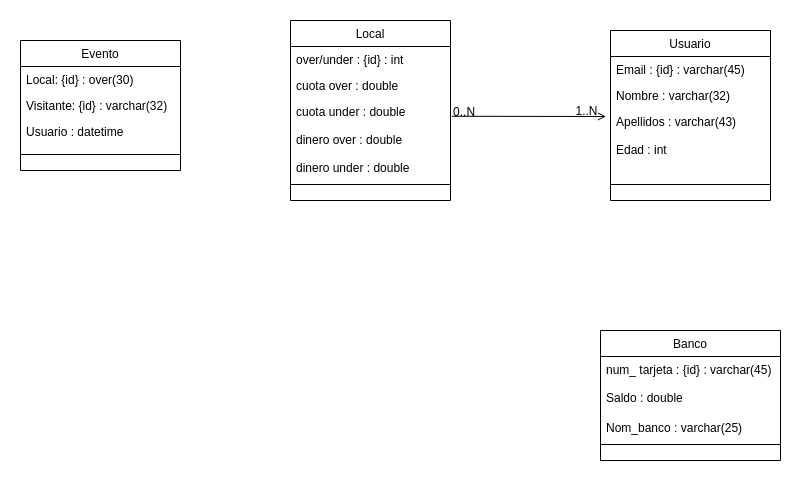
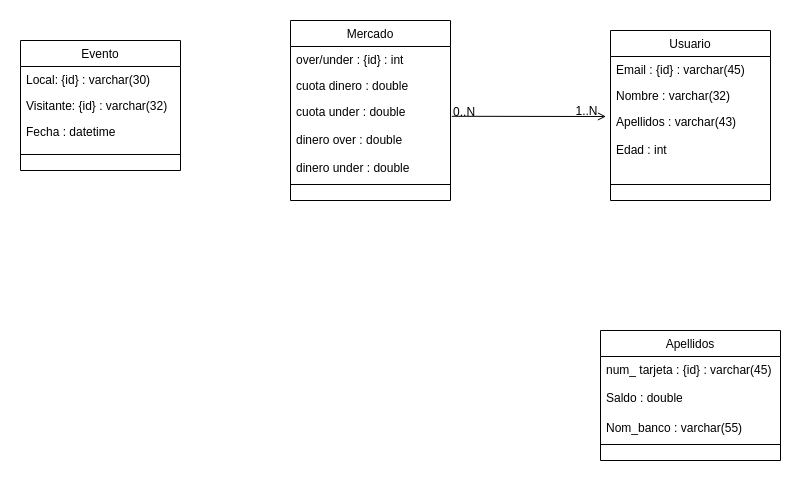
  <mxCell id="0" />
  <mxCell id="1" parent="0" />
  <mxCell id="2" value="Evento" style="swimlane;fontStyle=0;align=center;verticalAlign=top;childLayout=stackLayout;horizontal=1;startSize=26;horizontalStack=0;resizeParent=1;resizeLast=0;collapsible=1;marginBottom=0;rounded=0;shadow=0;strokeWidth=1;" parent="1" vertex="1"><mxGeometry x="20" y="40" width="160" height="130" as="geometry"><mxRectangle x="230" y="140" width="160" height="26" as="alternateBounds" /></mxGeometry></mxCell>
- <mxCell id="3" value="Local: {id} : over(30)" style="text;align=left;verticalAlign=top;spacingLeft=4;spacingRight=4;overflow=hidden;rotatable=0;points=[[0,0.5],[1,0.5]];portConstraint=eastwest;" parent="2" vertex="1"><mxGeometry y="26" width="160" height="26" as="geometry" /></mxCell>
+ <mxCell id="3" value="Local: {id} : varchar(30)" style="text;align=left;verticalAlign=top;spacingLeft=4;spacingRight=4;overflow=hidden;rotatable=0;points=[[0,0.5],[1,0.5]];portConstraint=eastwest;" parent="2" vertex="1"><mxGeometry y="26" width="160" height="26" as="geometry" /></mxCell>
  <mxCell id="4" value="Visitante: {id} : varchar(32)" style="text;align=left;verticalAlign=top;spacingLeft=4;spacingRight=4;overflow=hidden;rotatable=0;points=[[0,0.5],[1,0.5]];portConstraint=eastwest;rounded=0;shadow=0;html=0;" parent="2" vertex="1"><mxGeometry y="52" width="160" height="26" as="geometry" /></mxCell>
- <mxCell id="5" value="Usuario : datetime" style="text;align=left;verticalAlign=top;spacingLeft=4;spacingRight=4;overflow=hidden;rotatable=0;points=[[0,0.5],[1,0.5]];portConstraint=eastwest;rounded=0;shadow=0;html=0;" parent="2" vertex="1"><mxGeometry y="78" width="160" height="32" as="geometry" /></mxCell>
+ <mxCell id="5" value="Fecha : datetime" style="text;align=left;verticalAlign=top;spacingLeft=4;spacingRight=4;overflow=hidden;rotatable=0;points=[[0,0.5],[1,0.5]];portConstraint=eastwest;rounded=0;shadow=0;html=0;" parent="2" vertex="1"><mxGeometry y="78" width="160" height="32" as="geometry" /></mxCell>
  <mxCell id="6" value="" style="line;html=1;strokeWidth=1;align=left;verticalAlign=middle;spacingTop=-1;spacingLeft=3;spacingRight=3;rotatable=0;labelPosition=right;points=[];portConstraint=eastwest;" parent="2" vertex="1"><mxGeometry y="110" width="160" height="8" as="geometry" /></mxCell>
  <mxCell id="7" value="Usuario" style="swimlane;fontStyle=0;align=center;verticalAlign=top;childLayout=stackLayout;horizontal=1;startSize=26;horizontalStack=0;resizeParent=1;resizeLast=0;collapsible=1;marginBottom=0;rounded=0;shadow=0;strokeWidth=1;" parent="1" vertex="1"><mxGeometry x="610" y="30" width="160" height="170" as="geometry"><mxRectangle x="230" y="140" width="160" height="26" as="alternateBounds" /></mxGeometry></mxCell>
  <mxCell id="8" value="Email : {id} : varchar(45)" style="text;align=left;verticalAlign=top;spacingLeft=4;spacingRight=4;overflow=hidden;rotatable=0;points=[[0,0.5],[1,0.5]];portConstraint=eastwest;" parent="7" vertex="1"><mxGeometry y="26" width="160" height="26" as="geometry" /></mxCell>
  <mxCell id="9" value="Nombre : varchar(32)" style="text;align=left;verticalAlign=top;spacingLeft=4;spacingRight=4;overflow=hidden;rotatable=0;points=[[0,0.5],[1,0.5]];portConstraint=eastwest;rounded=0;shadow=0;html=0;" parent="7" vertex="1"><mxGeometry y="52" width="160" height="26" as="geometry" /></mxCell>
  <mxCell id="10" value="Apellidos : varchar(43)&#10;&#10;Edad : int&#10;" style="text;align=left;verticalAlign=top;spacingLeft=4;spacingRight=4;overflow=hidden;rotatable=0;points=[[0,0.5],[1,0.5]];portConstraint=eastwest;rounded=0;shadow=0;html=0;" parent="7" vertex="1"><mxGeometry y="78" width="160" height="72" as="geometry" /></mxCell>
  <mxCell id="11" value="" style="line;html=1;strokeWidth=1;align=left;verticalAlign=middle;spacingTop=-1;spacingLeft=3;spacingRight=3;rotatable=0;labelPosition=right;points=[];portConstraint=eastwest;" parent="7" vertex="1"><mxGeometry y="150" width="160" height="8" as="geometry" /></mxCell>
- <mxCell id="12" value="Local" style="swimlane;fontStyle=0;align=center;verticalAlign=top;childLayout=stackLayout;horizontal=1;startSize=26;horizontalStack=0;resizeParent=1;resizeLast=0;collapsible=1;marginBottom=0;rounded=0;shadow=0;strokeWidth=1;" parent="1" vertex="1"><mxGeometry x="290" y="20" width="160" height="180" as="geometry"><mxRectangle x="550" y="140" width="160" height="26" as="alternateBounds" /></mxGeometry></mxCell>
+ <mxCell id="12" value="Mercado" style="swimlane;fontStyle=0;align=center;verticalAlign=top;childLayout=stackLayout;horizontal=1;startSize=26;horizontalStack=0;resizeParent=1;resizeLast=0;collapsible=1;marginBottom=0;rounded=0;shadow=0;strokeWidth=1;" parent="1" vertex="1"><mxGeometry x="290" y="20" width="160" height="180" as="geometry"><mxRectangle x="550" y="140" width="160" height="26" as="alternateBounds" /></mxGeometry></mxCell>
  <mxCell id="13" value="over/under : {id} : int" style="text;align=left;verticalAlign=top;spacingLeft=4;spacingRight=4;overflow=hidden;rotatable=0;points=[[0,0.5],[1,0.5]];portConstraint=eastwest;" parent="12" vertex="1"><mxGeometry y="26" width="160" height="26" as="geometry" /></mxCell>
- <mxCell id="14" value="cuota over : double" style="text;align=left;verticalAlign=top;spacingLeft=4;spacingRight=4;overflow=hidden;rotatable=0;points=[[0,0.5],[1,0.5]];portConstraint=eastwest;rounded=0;shadow=0;html=0;" parent="12" vertex="1"><mxGeometry y="52" width="160" height="26" as="geometry" /></mxCell>
+ <mxCell id="14" value="cuota dinero : double" style="text;align=left;verticalAlign=top;spacingLeft=4;spacingRight=4;overflow=hidden;rotatable=0;points=[[0,0.5],[1,0.5]];portConstraint=eastwest;rounded=0;shadow=0;html=0;" parent="12" vertex="1"><mxGeometry y="52" width="160" height="26" as="geometry" /></mxCell>
  <mxCell id="15" value="cuota under : double&#10;&#10;dinero over : double&#10;&#10;dinero under : double" style="text;align=left;verticalAlign=top;spacingLeft=4;spacingRight=4;overflow=hidden;rotatable=0;points=[[0,0.5],[1,0.5]];portConstraint=eastwest;rounded=0;shadow=0;html=0;" parent="12" vertex="1"><mxGeometry y="78" width="160" height="82" as="geometry" /></mxCell>
  <mxCell id="16" value="" style="line;html=1;strokeWidth=1;align=left;verticalAlign=middle;spacingTop=-1;spacingLeft=3;spacingRight=3;rotatable=0;labelPosition=right;points=[];portConstraint=eastwest;" parent="12" vertex="1"><mxGeometry y="160" width="160" height="8" as="geometry" /></mxCell>
  <mxCell id="17" value="" style="endArrow=open;shadow=0;strokeWidth=1;rounded=0;endFill=1;edgeStyle=elbowEdgeStyle;elbow=vertical;exitX=1.008;exitY=0.217;exitDx=0;exitDy=0;exitPerimeter=0;entryX=-0.028;entryY=0.108;entryDx=0;entryDy=0;entryPerimeter=0;" parent="1" source="15" target="10" edge="1"><mxGeometry x="0.5" y="41" relative="1" as="geometry"><mxPoint x="470" y="115" as="sourcePoint" /><mxPoint x="570" y="115" as="targetPoint" /><mxPoint x="-40" y="32" as="offset" /></mxGeometry></mxCell>
  <mxCell id="18" value="0..N" style="resizable=0;align=left;verticalAlign=bottom;labelBackgroundColor=none;fontSize=12;" parent="17" connectable="0" vertex="1"><mxGeometry x="-1" relative="1" as="geometry"><mxPoint y="4" as="offset" /></mxGeometry></mxCell>
  <mxCell id="19" value="1..N" style="resizable=0;align=right;verticalAlign=bottom;labelBackgroundColor=none;fontSize=12;" parent="17" connectable="0" vertex="1"><mxGeometry x="1" relative="1" as="geometry"><mxPoint x="-7" y="4" as="offset" /></mxGeometry></mxCell>
- <mxCell id="20" value="Banco" style="swimlane;fontStyle=0;align=center;verticalAlign=top;childLayout=stackLayout;horizontal=1;startSize=26;horizontalStack=0;resizeParent=1;resizeLast=0;collapsible=1;marginBottom=0;rounded=0;shadow=0;strokeWidth=1;" parent="1" vertex="1"><mxGeometry x="600" y="330" width="180" height="130" as="geometry"><mxRectangle x="550" y="140" width="160" height="26" as="alternateBounds" /></mxGeometry></mxCell>
+ <mxCell id="20" value="Apellidos" style="swimlane;fontStyle=0;align=center;verticalAlign=top;childLayout=stackLayout;horizontal=1;startSize=26;horizontalStack=0;resizeParent=1;resizeLast=0;collapsible=1;marginBottom=0;rounded=0;shadow=0;strokeWidth=1;" parent="1" vertex="1"><mxGeometry x="600" y="330" width="180" height="130" as="geometry"><mxRectangle x="550" y="140" width="160" height="26" as="alternateBounds" /></mxGeometry></mxCell>
  <mxCell id="21" value="num_ tarjeta : {id} : varchar(45)&#10;&#10;Saldo : double" style="text;align=left;verticalAlign=top;spacingLeft=4;spacingRight=4;overflow=hidden;rotatable=0;points=[[0,0.5],[1,0.5]];portConstraint=eastwest;" parent="20" vertex="1"><mxGeometry y="26" width="180" height="44" as="geometry" /></mxCell>
- <mxCell id="22" value="&#10;Nom_banco : varchar(25)" style="text;align=left;verticalAlign=top;spacingLeft=4;spacingRight=4;overflow=hidden;rotatable=0;points=[[0,0.5],[1,0.5]];portConstraint=eastwest;rounded=0;shadow=0;html=0;" parent="20" vertex="1"><mxGeometry y="70" width="180" height="40" as="geometry" /></mxCell>
+ <mxCell id="22" value="&#10;Nom_banco : varchar(55)" style="text;align=left;verticalAlign=top;spacingLeft=4;spacingRight=4;overflow=hidden;rotatable=0;points=[[0,0.5],[1,0.5]];portConstraint=eastwest;rounded=0;shadow=0;html=0;" parent="20" vertex="1"><mxGeometry y="70" width="180" height="40" as="geometry" /></mxCell>
  <mxCell id="23" value="" style="line;html=1;strokeWidth=1;align=left;verticalAlign=middle;spacingTop=-1;spacingLeft=3;spacingRight=3;rotatable=0;labelPosition=right;points=[];portConstraint=eastwest;" parent="20" vertex="1"><mxGeometry y="110" width="180" height="8" as="geometry" /></mxCell>
